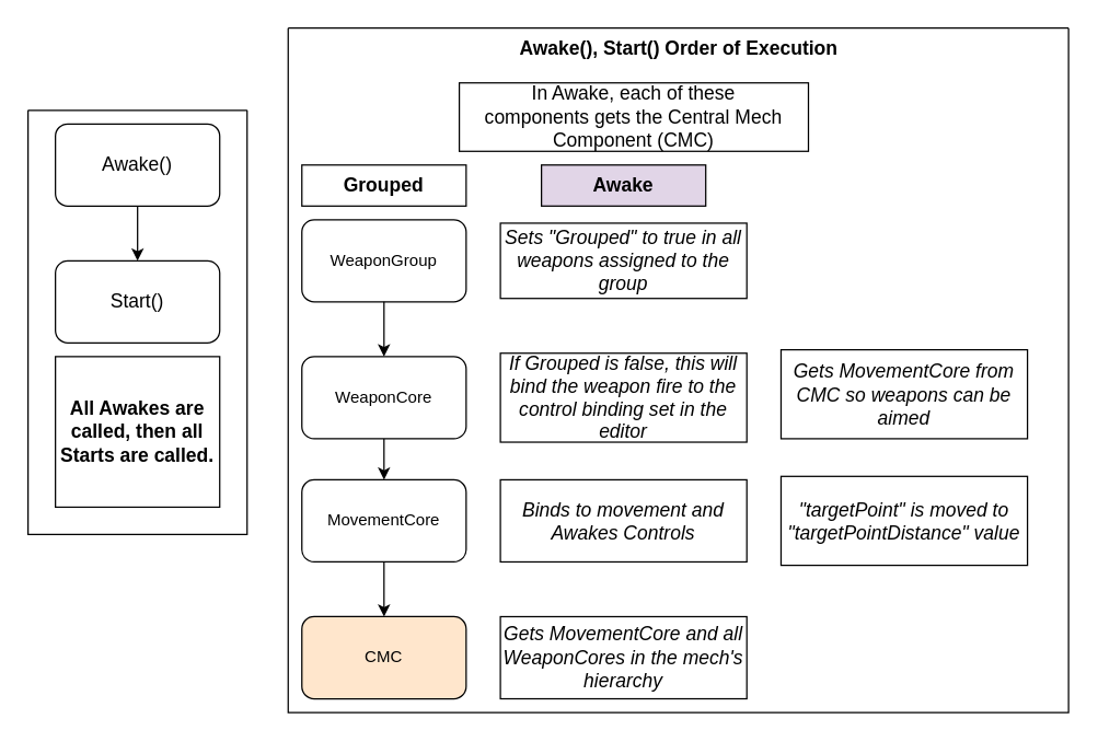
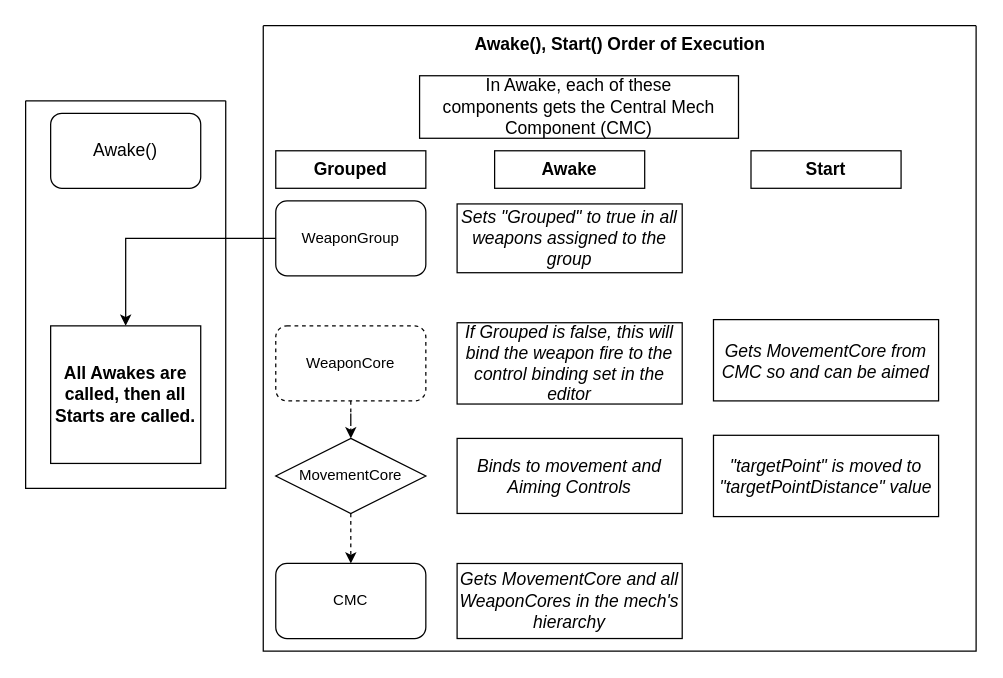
  <mxCell id="0" />
  <mxCell id="1" parent="0" />
  <mxCell id="2" value="" style="swimlane;startSize=0;" vertex="1" parent="1"><mxGeometry x="210" y="20" width="570" height="500" as="geometry" /></mxCell>
  <mxCell id="3" value="Awake(), Start() Order of Execution" style="text;html=1;align=center;verticalAlign=middle;resizable=0;points=[];autosize=1;strokeColor=none;fillColor=none;fontStyle=1;fontSize=14;" vertex="1" parent="2"><mxGeometry x="155" width="260" height="30" as="geometry" /></mxCell>
- <mxCell id="4" value="WeaponCore" style="rounded=1;whiteSpace=wrap;html=1;" vertex="1" parent="2"><mxGeometry x="10" y="240" width="120" height="60" as="geometry" /></mxCell>
- <mxCell id="5" value="MovementCore" style="rounded=1;whiteSpace=wrap;html=1;" vertex="1" parent="2"><mxGeometry x="10" y="330" width="120" height="60" as="geometry" /></mxCell>
- <mxCell id="6" style="edgeStyle=orthogonalEdgeStyle;rounded=0;orthogonalLoop=1;jettySize=auto;html=1;entryX=0.5;entryY=0;entryDx=0;entryDy=0;" edge="1" parent="2" source="4" target="5"><mxGeometry relative="1" as="geometry" /></mxCell>
+ <mxCell id="4" value="WeaponCore" style="rounded=1;whiteSpace=wrap;html=1;dashed=1;" vertex="1" parent="2"><mxGeometry x="10" y="240" width="120" height="60" as="geometry" /></mxCell>
+ <mxCell id="5" value="MovementCore" style="rhombus;whiteSpace=wrap;html=1;" vertex="1" parent="2"><mxGeometry x="10" y="330" width="120" height="60" as="geometry" /></mxCell>
+ <mxCell id="6" style="edgeStyle=orthogonalEdgeStyle;rounded=0;orthogonalLoop=1;jettySize=auto;html=1;entryX=0.5;entryY=0;entryDx=0;entryDy=0;dashed=1;" edge="1" parent="2" source="4" target="5"><mxGeometry relative="1" as="geometry" /></mxCell>
  <mxCell id="7" value="WeaponGroup" style="rounded=1;whiteSpace=wrap;html=1;" vertex="1" parent="2"><mxGeometry x="10" y="140" width="120" height="60" as="geometry" /></mxCell>
- <mxCell id="8" style="edgeStyle=orthogonalEdgeStyle;rounded=0;orthogonalLoop=1;jettySize=auto;html=1;entryX=0.5;entryY=0;entryDx=0;entryDy=0;fontSize=14;" edge="1" parent="2" source="7" target="4"><mxGeometry relative="1" as="geometry" /></mxCell>
- <mxCell id="9" value="CMC" style="rounded=1;whiteSpace=wrap;html=1;fillColor=#ffe6cc;" vertex="1" parent="2"><mxGeometry x="10" y="430" width="120" height="60" as="geometry" /></mxCell>
- <mxCell id="10" style="edgeStyle=orthogonalEdgeStyle;rounded=0;orthogonalLoop=1;jettySize=auto;html=1;entryX=0.5;entryY=0;entryDx=0;entryDy=0;" edge="1" parent="2" source="5" target="9"><mxGeometry relative="1" as="geometry" /></mxCell>
+ <mxCell id="8" style="edgeStyle=orthogonalEdgeStyle;rounded=0;orthogonalLoop=1;jettySize=auto;html=1;fontSize=14;" edge="1" parent="2" source="7" target="25"><mxGeometry relative="1" as="geometry" /></mxCell>
+ <mxCell id="9" value="CMC" style="rounded=1;whiteSpace=wrap;html=1;" vertex="1" parent="2"><mxGeometry x="10" y="430" width="120" height="60" as="geometry" /></mxCell>
+ <mxCell id="10" style="edgeStyle=orthogonalEdgeStyle;rounded=0;orthogonalLoop=1;jettySize=auto;html=1;entryX=0.5;entryY=0;entryDx=0;entryDy=0;dashed=1;" edge="1" parent="2" source="5" target="9"><mxGeometry relative="1" as="geometry" /></mxCell>
  <mxCell id="11" value="Sets &quot;Grouped&quot; to true in all weapons assigned to the group" style="text;html=1;strokeColor=default;fillColor=none;align=center;verticalAlign=middle;whiteSpace=wrap;rounded=0;fontSize=14;fontStyle=2" vertex="1" parent="2"><mxGeometry x="155" y="142.5" width="180" height="55" as="geometry" /></mxCell>
  <mxCell id="12" value="If Grouped is false, this will bind the weapon fire to the control binding set in the editor" style="text;html=1;strokeColor=default;fillColor=none;align=center;verticalAlign=middle;whiteSpace=wrap;rounded=0;fontSize=14;fontStyle=2" vertex="1" parent="2"><mxGeometry x="155" y="237.5" width="180" height="65" as="geometry" /></mxCell>
  <mxCell id="13" value="Grouped" style="rounded=0;whiteSpace=wrap;html=1;fontSize=14;fontStyle=1" vertex="1" parent="2"><mxGeometry x="10" y="100" width="120" height="30" as="geometry" /></mxCell>
- <mxCell id="14" value="Awake" style="rounded=0;whiteSpace=wrap;html=1;fontSize=14;fontStyle=1;fillColor=#e1d5e7;" vertex="1" parent="2"><mxGeometry x="185" y="100" width="120" height="30" as="geometry" /></mxCell>
+ <mxCell id="14" value="Awake" style="rounded=0;whiteSpace=wrap;html=1;fontSize=14;fontStyle=1" vertex="1" parent="2"><mxGeometry x="185" y="100" width="120" height="30" as="geometry" /></mxCell>
+ <mxCell id="15" value="Start" style="rounded=0;whiteSpace=wrap;html=1;fontSize=14;fontStyle=1" vertex="1" parent="2"><mxGeometry x="390" y="100" width="120" height="30" as="geometry" /></mxCell>
  <mxCell id="16" value="&lt;span style=&quot;&quot;&gt;In Awake, each of these components&amp;nbsp;&lt;/span&gt;&lt;span style=&quot;&quot;&gt;gets the Central Mech Component (CMC)&lt;/span&gt;" style="rounded=0;whiteSpace=wrap;html=1;strokeColor=default;fontSize=14;" vertex="1" parent="2"><mxGeometry x="125" y="40" width="255" height="50" as="geometry" /></mxCell>
- <mxCell id="17" value="&lt;span style=&quot;&quot;&gt;&lt;i&gt;Binds to movement and Awakes Controls&lt;/i&gt;&lt;/span&gt;" style="rounded=0;whiteSpace=wrap;html=1;strokeColor=default;fontSize=14;" vertex="1" parent="2"><mxGeometry x="155" y="330" width="180" height="60" as="geometry" /></mxCell>
+ <mxCell id="17" value="&lt;span style=&quot;&quot;&gt;&lt;i&gt;Binds to movement and Aiming Controls&lt;/i&gt;&lt;/span&gt;" style="rounded=0;whiteSpace=wrap;html=1;strokeColor=default;fontSize=14;" vertex="1" parent="2"><mxGeometry x="155" y="330" width="180" height="60" as="geometry" /></mxCell>
  <mxCell id="18" value="&lt;span style=&quot;&quot;&gt;&lt;i&gt;Gets MovementCore and all WeaponCores in the mech's hierarchy&lt;/i&gt;&lt;/span&gt;" style="rounded=0;whiteSpace=wrap;html=1;strokeColor=default;fontSize=14;" vertex="1" parent="2"><mxGeometry x="155" y="430" width="180" height="60" as="geometry" /></mxCell>
- <mxCell id="19" value="Gets MovementCore from CMC so weapons can be aimed" style="text;html=1;strokeColor=default;fillColor=none;align=center;verticalAlign=middle;whiteSpace=wrap;rounded=0;fontSize=14;fontStyle=2" vertex="1" parent="2"><mxGeometry x="360" y="235" width="180" height="65" as="geometry" /></mxCell>
+ <mxCell id="19" value="Gets MovementCore from CMC so and can be aimed" style="text;html=1;strokeColor=default;fillColor=none;align=center;verticalAlign=middle;whiteSpace=wrap;rounded=0;fontSize=14;fontStyle=2" vertex="1" parent="2"><mxGeometry x="360" y="235" width="180" height="65" as="geometry" /></mxCell>
  <mxCell id="20" value="&quot;targetPoint&quot; is moved to &quot;targetPointDistance&quot; value" style="text;html=1;strokeColor=default;fillColor=none;align=center;verticalAlign=middle;whiteSpace=wrap;rounded=0;fontSize=14;fontStyle=2" vertex="1" parent="2"><mxGeometry x="360" y="327.5" width="180" height="65" as="geometry" /></mxCell>
  <mxCell id="21" value="" style="swimlane;startSize=0;strokeColor=default;fontSize=14;" vertex="1" parent="1"><mxGeometry x="20" y="80" width="160" height="310" as="geometry" /></mxCell>
  <mxCell id="22" value="Awake()" style="rounded=1;whiteSpace=wrap;html=1;strokeColor=default;fontSize=14;" vertex="1" parent="21"><mxGeometry x="20" y="10" width="120" height="60" as="geometry" /></mxCell>
- <mxCell id="23" value="Start()" style="rounded=1;whiteSpace=wrap;html=1;strokeColor=default;fontSize=14;" vertex="1" parent="21"><mxGeometry x="20" y="110" width="120" height="60" as="geometry" /></mxCell>
- <mxCell id="24" style="edgeStyle=orthogonalEdgeStyle;rounded=0;orthogonalLoop=1;jettySize=auto;html=1;entryX=0.5;entryY=0;entryDx=0;entryDy=0;fontSize=14;" edge="1" parent="21" source="22" target="23"><mxGeometry relative="1" as="geometry" /></mxCell>
  <mxCell id="25" value="All Awakes are called, then all Starts are called." style="rounded=0;whiteSpace=wrap;html=1;fontSize=14;fontStyle=1" vertex="1" parent="21"><mxGeometry x="20" y="180" width="120" height="110" as="geometry" /></mxCell>
